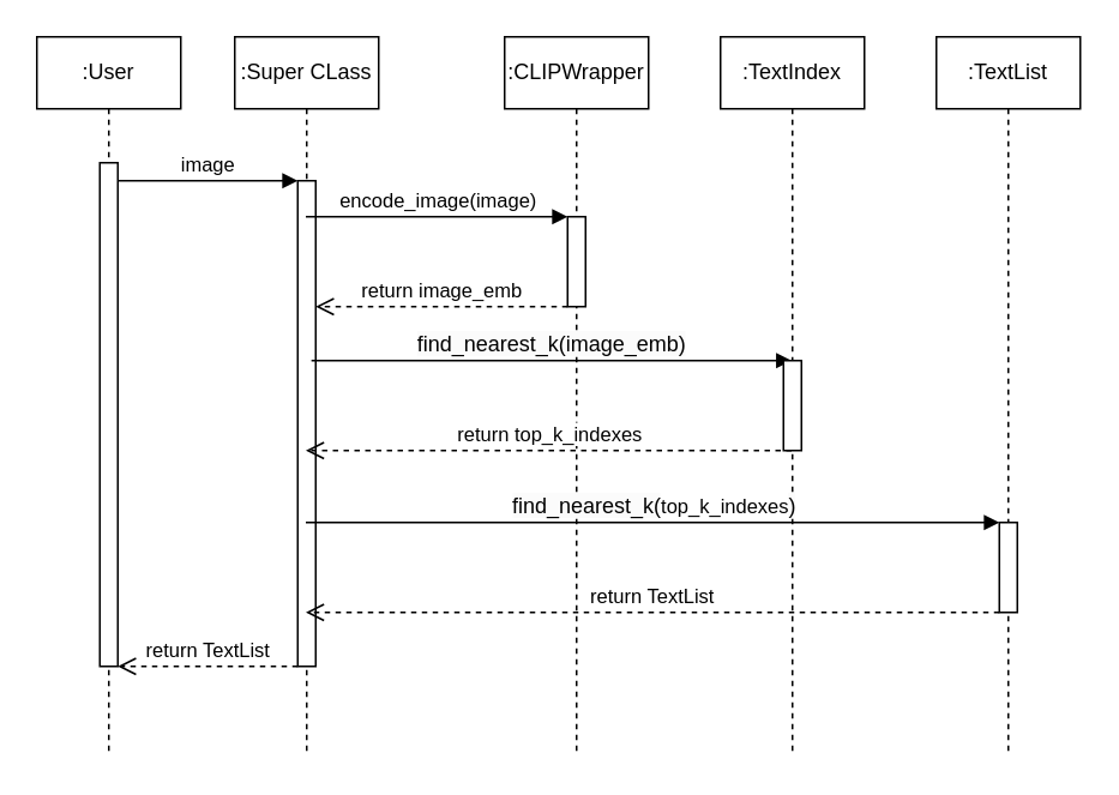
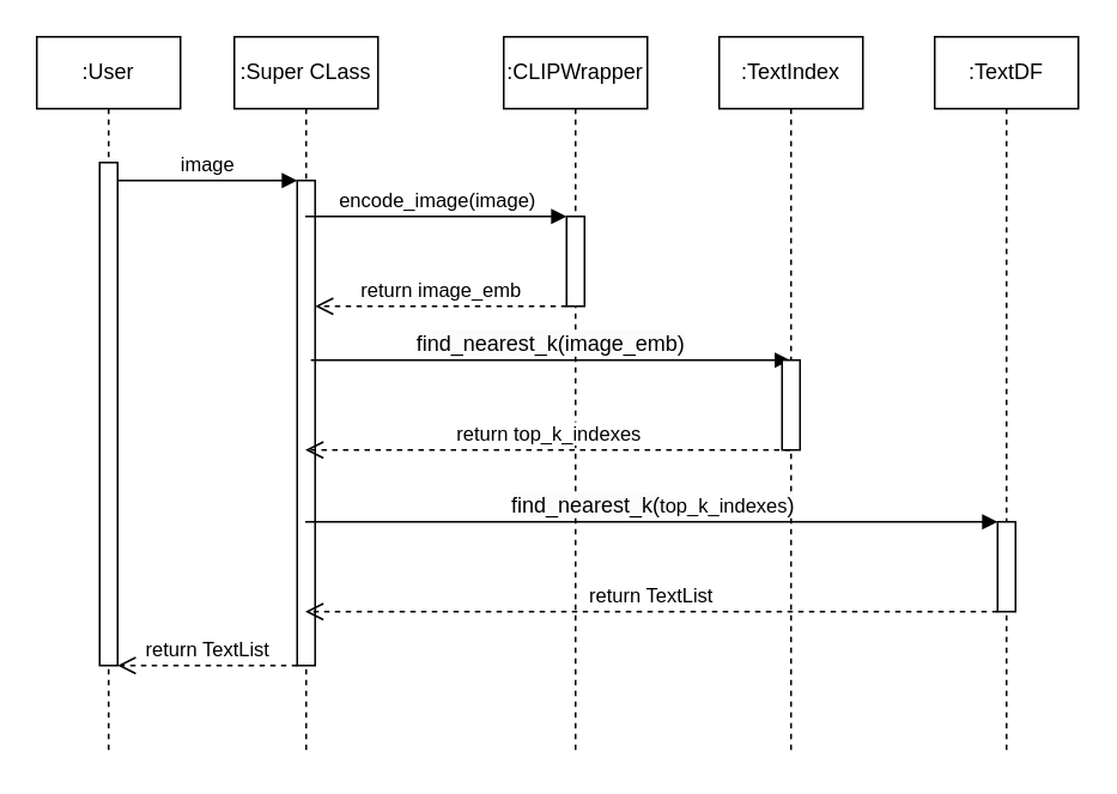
  <mxCell id="0" />
  <mxCell id="1" parent="0" />
  <mxCell id="2" value=":User" style="shape=umlLifeline;perimeter=lifelinePerimeter;whiteSpace=wrap;html=1;container=0;dropTarget=0;collapsible=0;recursiveResize=0;outlineConnect=0;portConstraint=eastwest;newEdgeStyle={&quot;edgeStyle&quot;:&quot;elbowEdgeStyle&quot;,&quot;elbow&quot;:&quot;vertical&quot;,&quot;curved&quot;:0,&quot;rounded&quot;:0};" vertex="1" parent="1"><mxGeometry x="20" y="20" width="80" height="400" as="geometry" /></mxCell>
  <mxCell id="3" value="" style="html=1;points=[];perimeter=orthogonalPerimeter;outlineConnect=0;targetShapes=umlLifeline;portConstraint=eastwest;newEdgeStyle={&quot;edgeStyle&quot;:&quot;elbowEdgeStyle&quot;,&quot;elbow&quot;:&quot;vertical&quot;,&quot;curved&quot;:0,&quot;rounded&quot;:0};" vertex="1" parent="2"><mxGeometry x="35" y="70" width="10" height="280" as="geometry" /></mxCell>
  <mxCell id="4" value=":Super CLass" style="shape=umlLifeline;perimeter=lifelinePerimeter;whiteSpace=wrap;html=1;container=0;dropTarget=0;collapsible=0;recursiveResize=0;outlineConnect=0;portConstraint=eastwest;newEdgeStyle={&quot;edgeStyle&quot;:&quot;elbowEdgeStyle&quot;,&quot;elbow&quot;:&quot;vertical&quot;,&quot;curved&quot;:0,&quot;rounded&quot;:0};" vertex="1" parent="1"><mxGeometry x="130" y="20" width="80" height="400" as="geometry" /></mxCell>
  <mxCell id="5" value="" style="html=1;points=[];perimeter=orthogonalPerimeter;outlineConnect=0;targetShapes=umlLifeline;portConstraint=eastwest;newEdgeStyle={&quot;edgeStyle&quot;:&quot;elbowEdgeStyle&quot;,&quot;elbow&quot;:&quot;vertical&quot;,&quot;curved&quot;:0,&quot;rounded&quot;:0};" vertex="1" parent="4"><mxGeometry x="35" y="80" width="10" height="270" as="geometry" /></mxCell>
  <mxCell id="6" value="image" style="html=1;verticalAlign=bottom;endArrow=block;edgeStyle=elbowEdgeStyle;elbow=vertical;curved=0;rounded=0;" edge="1" parent="1" source="3" target="5"><mxGeometry relative="1" as="geometry"><mxPoint x="125" y="110" as="sourcePoint" /><Array as="points"><mxPoint x="110" y="100" /></Array></mxGeometry></mxCell>
  <mxCell id="7" value="return TextList" style="html=1;verticalAlign=bottom;endArrow=open;dashed=1;endSize=8;edgeStyle=elbowEdgeStyle;elbow=vertical;curved=0;rounded=0;" edge="1" parent="1" source="5" target="3"><mxGeometry relative="1" as="geometry"><mxPoint x="125" y="185" as="targetPoint" /><Array as="points"><mxPoint x="120" y="370" /></Array></mxGeometry></mxCell>
  <mxCell id="8" value=":CLIPWrapper" style="shape=umlLifeline;perimeter=lifelinePerimeter;whiteSpace=wrap;html=1;container=0;dropTarget=0;collapsible=0;recursiveResize=0;outlineConnect=0;portConstraint=eastwest;newEdgeStyle={&quot;edgeStyle&quot;:&quot;elbowEdgeStyle&quot;,&quot;elbow&quot;:&quot;vertical&quot;,&quot;curved&quot;:0,&quot;rounded&quot;:0};" vertex="1" parent="1"><mxGeometry x="280" y="20" width="80" height="400" as="geometry" /></mxCell>
  <mxCell id="9" value="" style="html=1;points=[];perimeter=orthogonalPerimeter;outlineConnect=0;targetShapes=umlLifeline;portConstraint=eastwest;newEdgeStyle={&quot;edgeStyle&quot;:&quot;elbowEdgeStyle&quot;,&quot;elbow&quot;:&quot;vertical&quot;,&quot;curved&quot;:0,&quot;rounded&quot;:0};" vertex="1" parent="8"><mxGeometry x="35" y="100" width="10" height="50" as="geometry" /></mxCell>
  <mxCell id="10" value="encode_image(image)" style="html=1;verticalAlign=bottom;endArrow=block;edgeStyle=elbowEdgeStyle;elbow=vertical;curved=0;rounded=0;" edge="1" parent="1" source="4" target="9"><mxGeometry relative="1" as="geometry"><mxPoint x="190" y="120" as="sourcePoint" /><Array as="points"><mxPoint x="270" y="120" /></Array><mxPoint x="340" y="120" as="targetPoint" /></mxGeometry></mxCell>
  <mxCell id="11" value="return image_emb" style="html=1;verticalAlign=bottom;endArrow=open;dashed=1;endSize=8;edgeStyle=elbowEdgeStyle;elbow=vertical;curved=0;rounded=0;" edge="1" parent="1" source="9" target="5"><mxGeometry relative="1" as="geometry"><mxPoint x="180" y="170" as="targetPoint" /><Array as="points"><mxPoint x="253" y="170" /></Array><mxPoint x="289.5" y="169.87" as="sourcePoint" /></mxGeometry></mxCell>
  <mxCell id="12" value="&lt;span style=&quot;font-size: 12px; text-align: left; background-color: rgb(251, 251, 251);&quot;&gt;find_nearest_k(image_emb)&lt;/span&gt;" style="html=1;verticalAlign=bottom;endArrow=block;edgeStyle=elbowEdgeStyle;elbow=vertical;curved=0;rounded=0;" edge="1" parent="1" target="13"><mxGeometry relative="1" as="geometry"><mxPoint x="172.613" y="200" as="sourcePoint" /><Array as="points"><mxPoint x="272.38" y="200" /></Array><mxPoint x="407.38" y="200" as="targetPoint" /></mxGeometry></mxCell>
  <mxCell id="13" value=":TextIndex" style="shape=umlLifeline;perimeter=lifelinePerimeter;whiteSpace=wrap;html=1;container=0;dropTarget=0;collapsible=0;recursiveResize=0;outlineConnect=0;portConstraint=eastwest;newEdgeStyle={&quot;edgeStyle&quot;:&quot;elbowEdgeStyle&quot;,&quot;elbow&quot;:&quot;vertical&quot;,&quot;curved&quot;:0,&quot;rounded&quot;:0};" vertex="1" parent="1"><mxGeometry x="400" y="20" width="80" height="400" as="geometry" /></mxCell>
  <mxCell id="14" value="" style="html=1;points=[];perimeter=orthogonalPerimeter;outlineConnect=0;targetShapes=umlLifeline;portConstraint=eastwest;newEdgeStyle={&quot;edgeStyle&quot;:&quot;elbowEdgeStyle&quot;,&quot;elbow&quot;:&quot;vertical&quot;,&quot;curved&quot;:0,&quot;rounded&quot;:0};" vertex="1" parent="13"><mxGeometry x="35" y="180" width="10" height="50" as="geometry" /></mxCell>
  <mxCell id="15" value="return top_k_indexes" style="html=1;verticalAlign=bottom;endArrow=open;dashed=1;endSize=8;edgeStyle=elbowEdgeStyle;elbow=vertical;curved=0;rounded=0;" edge="1" parent="1" source="13" target="4"><mxGeometry relative="1" as="geometry"><mxPoint x="290" y="244.84" as="targetPoint" /><Array as="points"><mxPoint x="350" y="250" /></Array><mxPoint x="380" y="240" as="sourcePoint" /></mxGeometry></mxCell>
- <mxCell id="16" value=":TextList" style="shape=umlLifeline;perimeter=lifelinePerimeter;whiteSpace=wrap;html=1;container=0;dropTarget=0;collapsible=0;recursiveResize=0;outlineConnect=0;portConstraint=eastwest;newEdgeStyle={&quot;edgeStyle&quot;:&quot;elbowEdgeStyle&quot;,&quot;elbow&quot;:&quot;vertical&quot;,&quot;curved&quot;:0,&quot;rounded&quot;:0};" vertex="1" parent="1"><mxGeometry x="520" y="20" width="80" height="400" as="geometry" /></mxCell>
+ <mxCell id="16" value=":TextDF" style="shape=umlLifeline;perimeter=lifelinePerimeter;whiteSpace=wrap;html=1;container=0;dropTarget=0;collapsible=0;recursiveResize=0;outlineConnect=0;portConstraint=eastwest;newEdgeStyle={&quot;edgeStyle&quot;:&quot;elbowEdgeStyle&quot;,&quot;elbow&quot;:&quot;vertical&quot;,&quot;curved&quot;:0,&quot;rounded&quot;:0};" vertex="1" parent="1"><mxGeometry x="520" y="20" width="80" height="400" as="geometry" /></mxCell>
  <mxCell id="17" value="" style="html=1;points=[];perimeter=orthogonalPerimeter;outlineConnect=0;targetShapes=umlLifeline;portConstraint=eastwest;newEdgeStyle={&quot;edgeStyle&quot;:&quot;elbowEdgeStyle&quot;,&quot;elbow&quot;:&quot;vertical&quot;,&quot;curved&quot;:0,&quot;rounded&quot;:0};" vertex="1" parent="16"><mxGeometry x="35" y="270" width="10" height="50" as="geometry" /></mxCell>
  <mxCell id="18" value="&lt;span style=&quot;font-size: 12px; text-align: left; background-color: rgb(251, 251, 251);&quot;&gt;find_nearest_k(&lt;/span&gt;top_k_indexes&lt;span style=&quot;font-size: 12px; text-align: left; background-color: rgb(251, 251, 251);&quot;&gt;)&lt;/span&gt;" style="html=1;verticalAlign=bottom;endArrow=block;edgeStyle=elbowEdgeStyle;elbow=vertical;curved=0;rounded=0;" edge="1" parent="1" source="4" target="17"><mxGeometry relative="1" as="geometry"><mxPoint x="190.003" y="290" as="sourcePoint" /><Array as="points"><mxPoint x="289.77" y="290" /></Array><mxPoint x="424.77" y="290" as="targetPoint" /></mxGeometry></mxCell>
  <mxCell id="19" value="return TextList" style="html=1;verticalAlign=bottom;endArrow=open;dashed=1;endSize=8;edgeStyle=elbowEdgeStyle;elbow=vertical;curved=0;rounded=0;" edge="1" parent="1" source="17" target="4"><mxGeometry relative="1" as="geometry"><mxPoint x="270" y="340.16" as="targetPoint" /><Array as="points"><mxPoint x="445" y="340" /></Array><mxPoint x="510" y="340.16" as="sourcePoint" /></mxGeometry></mxCell>
